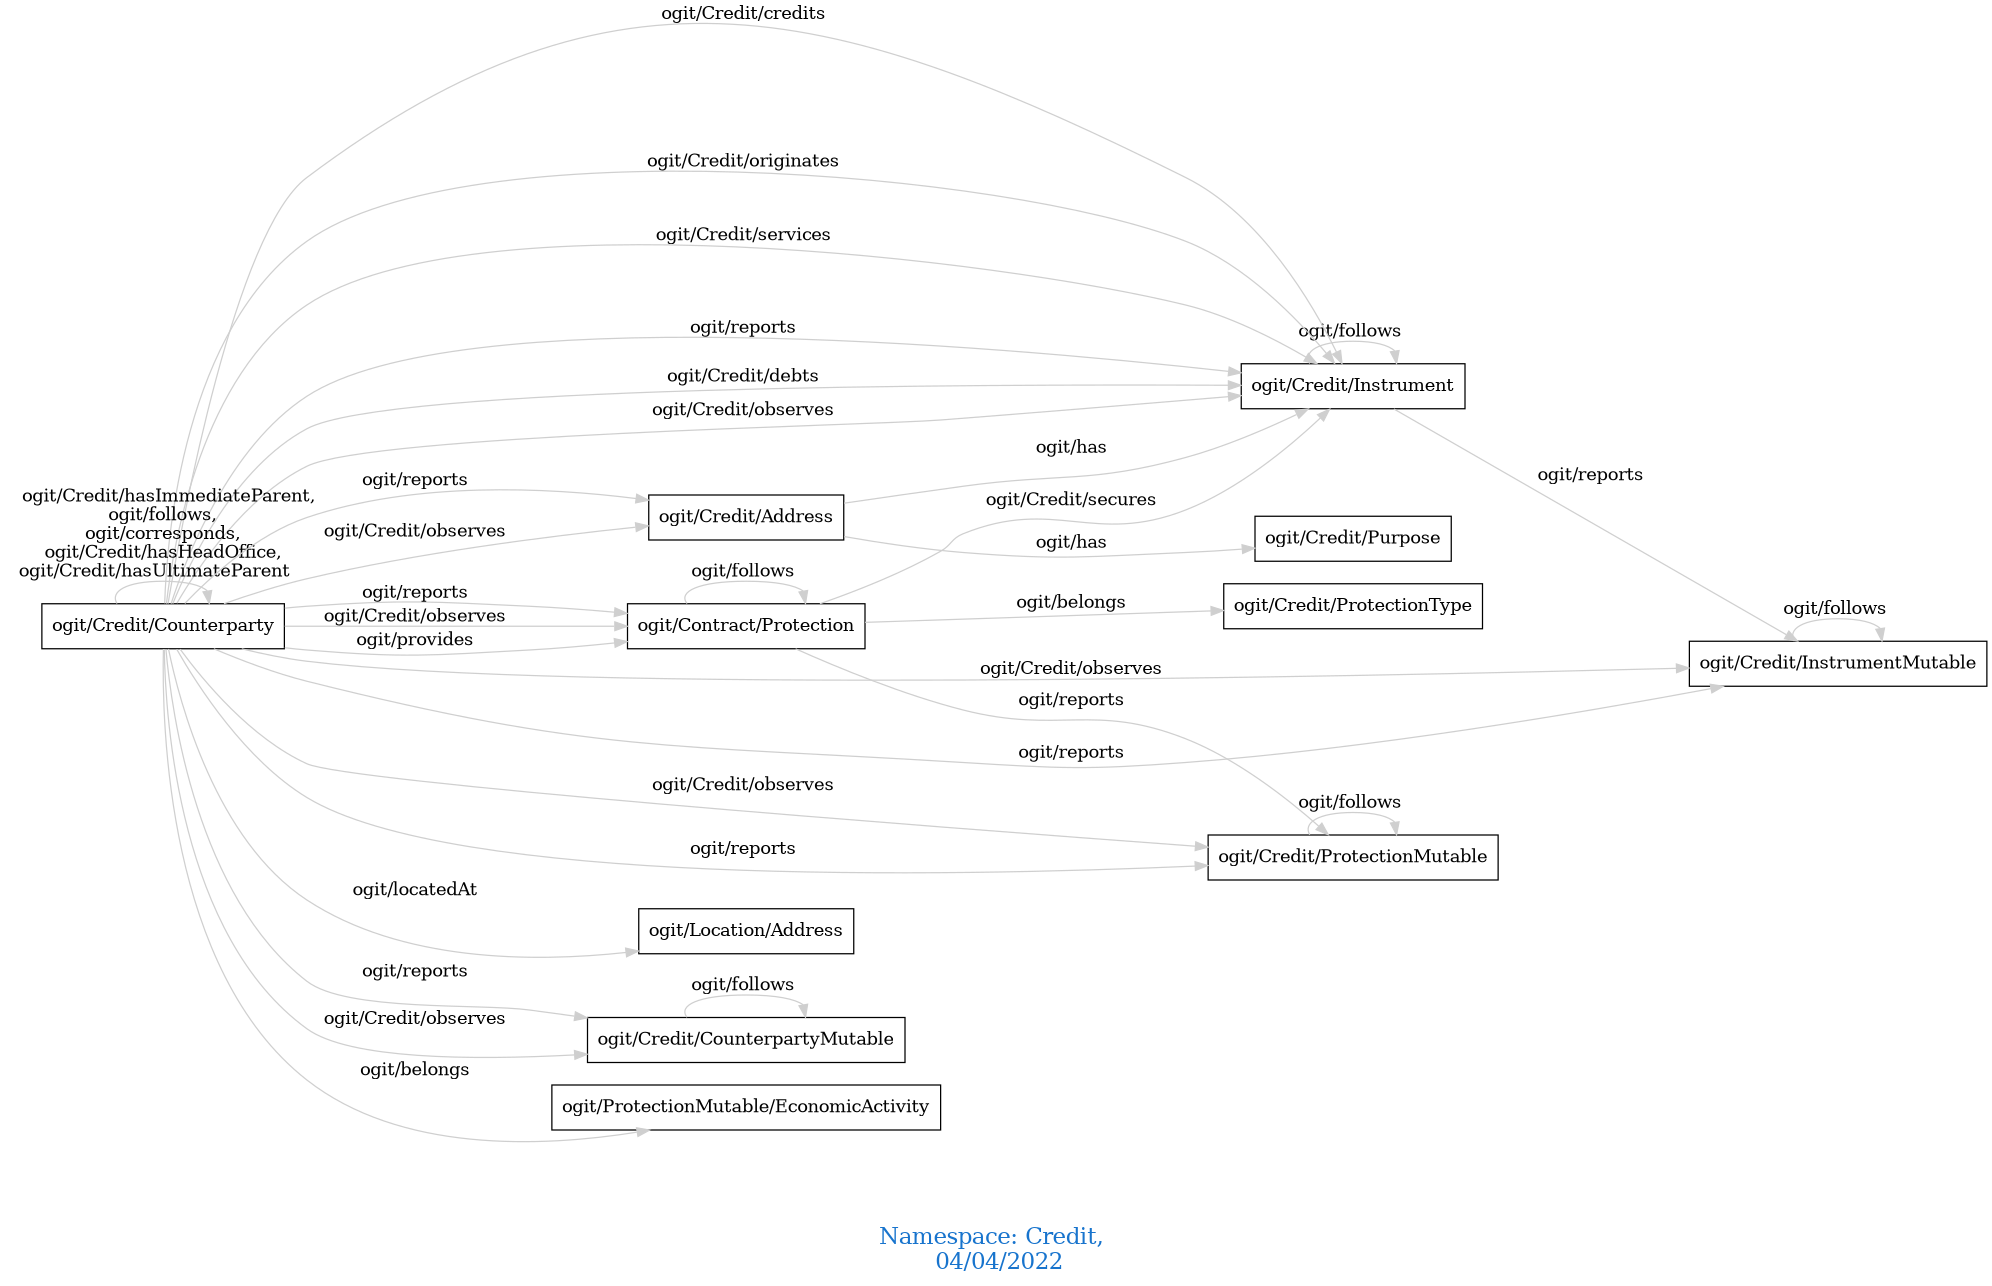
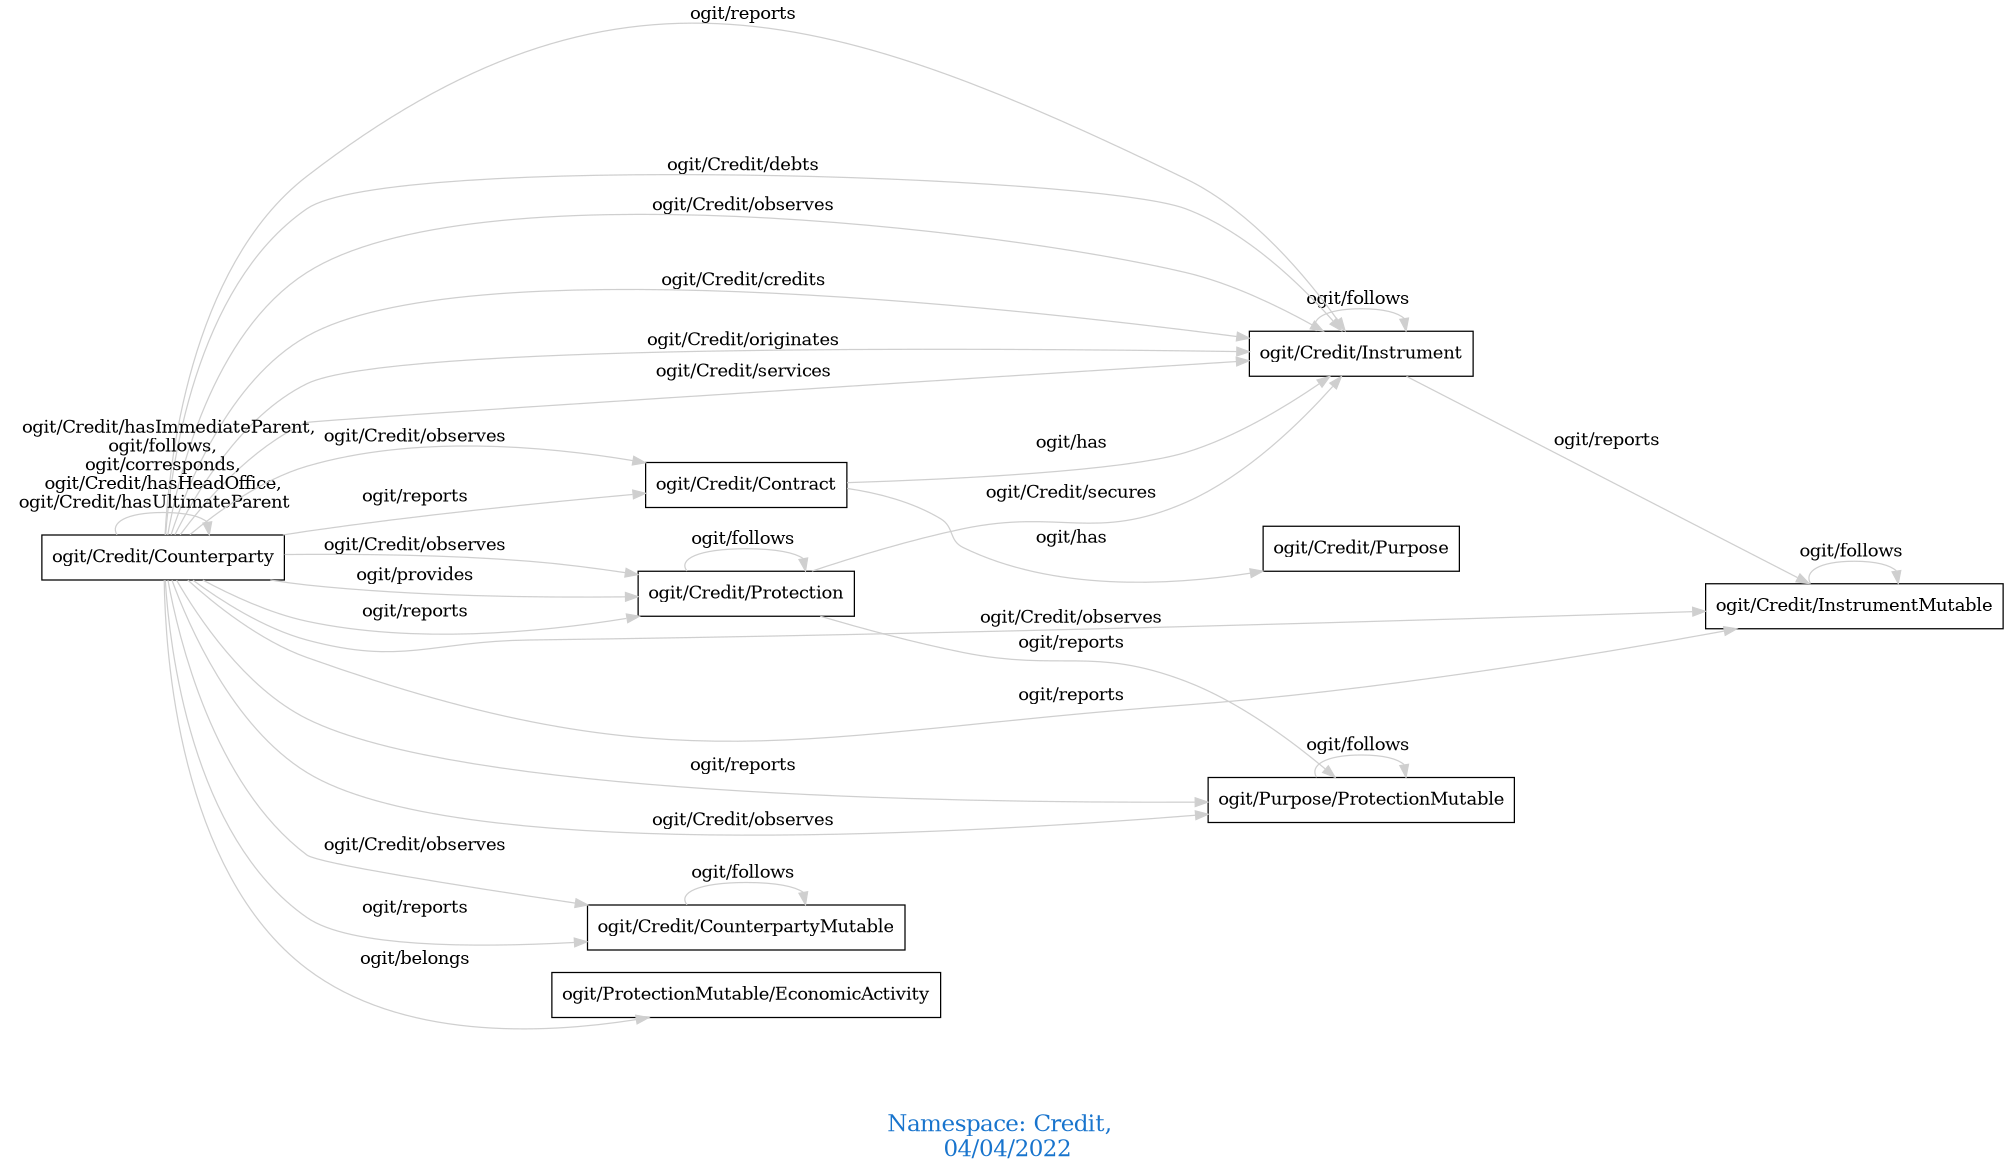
  digraph {
    fontcolor=dodgerblue3
    fontsize=18
    label="\n\n\nNamespace: Credit, \n 04/04/2022"
    rankdir=LR
    node [shape=polygon]
    edge [color=gray81]
-   "ogit/Credit/Protection" [label="ogit/Contract/Protection"]
+   "ogit/Credit/Protection"
    "ogit/Credit/Instrument"
-   "ogit/Credit/ProtectionMutable"
-   "ogit/Credit/ProtectionType"
+   "ogit/Credit/ProtectionMutable" [label="ogit/Purpose/ProtectionMutable"]
    "ogit/Credit/InstrumentMutable"
    "ogit/Credit/Counterparty"
-   "ogit/Location/Address"
    "ogit/Credit/CounterpartyMutable"
-   "ogit/Credit/Contract" [label="ogit/Credit/Address"]
+   "ogit/Credit/Contract"
    n10 [label="ogit/ProtectionMutable/EconomicActivity"]
    "ogit/Credit/Purpose"
    "ogit/Credit/Protection" -> "ogit/Credit/Protection" [label="   ogit/follows    "]
    "ogit/Credit/Protection" -> "ogit/Credit/Instrument" [label="   ogit/Credit/secures    "]
    "ogit/Credit/Protection" -> "ogit/Credit/ProtectionMutable" [label="   ogit/reports    "]
-   "ogit/Credit/Protection" -> "ogit/Credit/ProtectionType" [label="   ogit/belongs    "]
    "ogit/Credit/Instrument" -> "ogit/Credit/Instrument" [label="   ogit/follows    "]
    "ogit/Credit/Instrument" -> "ogit/Credit/InstrumentMutable" [label="   ogit/reports    "]
    "ogit/Credit/ProtectionMutable" -> "ogit/Credit/ProtectionMutable" [label="   ogit/follows    "]
    "ogit/Credit/InstrumentMutable" -> "ogit/Credit/InstrumentMutable" [label="   ogit/follows    "]
    "ogit/Credit/Counterparty" -> "ogit/Credit/Protection" [label="   ogit/Credit/observes    "]
    "ogit/Credit/Counterparty" -> "ogit/Credit/Protection" [label="   ogit/provides    "]
    "ogit/Credit/Counterparty" -> "ogit/Credit/Protection" [label="   ogit/reports    "]
    "ogit/Credit/Counterparty" -> "ogit/Credit/Instrument" [label="   ogit/Credit/debts    "]
    "ogit/Credit/Counterparty" -> "ogit/Credit/Instrument" [label="   ogit/Credit/observes    "]
    "ogit/Credit/Counterparty" -> "ogit/Credit/Instrument" [label="   ogit/Credit/credits    "]
    "ogit/Credit/Counterparty" -> "ogit/Credit/Instrument" [label="   ogit/Credit/originates    "]
    "ogit/Credit/Counterparty" -> "ogit/Credit/Instrument" [label="   ogit/Credit/services    "]
    "ogit/Credit/Counterparty" -> "ogit/Credit/Instrument" [label="   ogit/reports    "]
    "ogit/Credit/Counterparty" -> "ogit/Credit/ProtectionMutable" [label="   ogit/Credit/observes    "]
    "ogit/Credit/Counterparty" -> "ogit/Credit/ProtectionMutable" [label="   ogit/reports    "]
    "ogit/Credit/Counterparty" -> "ogit/Credit/InstrumentMutable" [label="   ogit/Credit/observes    "]
    "ogit/Credit/Counterparty" -> "ogit/Credit/InstrumentMutable" [label="   ogit/reports    "]
    "ogit/Credit/Counterparty" -> "ogit/Credit/Counterparty" [label="   ogit/Credit/hasImmediateParent, \n ogit/follows, \n ogit/corresponds, \n ogit/Credit/hasHeadOffice, \n ogit/Credit/hasUltimateParent    "]
-   "ogit/Credit/Counterparty" -> "ogit/Location/Address" [label="   ogit/locatedAt    "]
    "ogit/Credit/Counterparty" -> "ogit/Credit/CounterpartyMutable" [label="   ogit/Credit/observes    "]
    "ogit/Credit/Counterparty" -> "ogit/Credit/CounterpartyMutable" [label="   ogit/reports    "]
    "ogit/Credit/Counterparty" -> "ogit/Credit/Contract" [label="   ogit/Credit/observes    "]
    "ogit/Credit/Counterparty" -> "ogit/Credit/Contract" [label="   ogit/reports    "]
    "ogit/Credit/Counterparty" -> n10 [label="   ogit/belongs    "]
    "ogit/Credit/CounterpartyMutable" -> "ogit/Credit/CounterpartyMutable" [label="   ogit/follows    "]
    "ogit/Credit/Contract" -> "ogit/Credit/Instrument" [label="   ogit/has    "]
    "ogit/Credit/Contract" -> "ogit/Credit/Purpose" [label="   ogit/has    "]
  }
